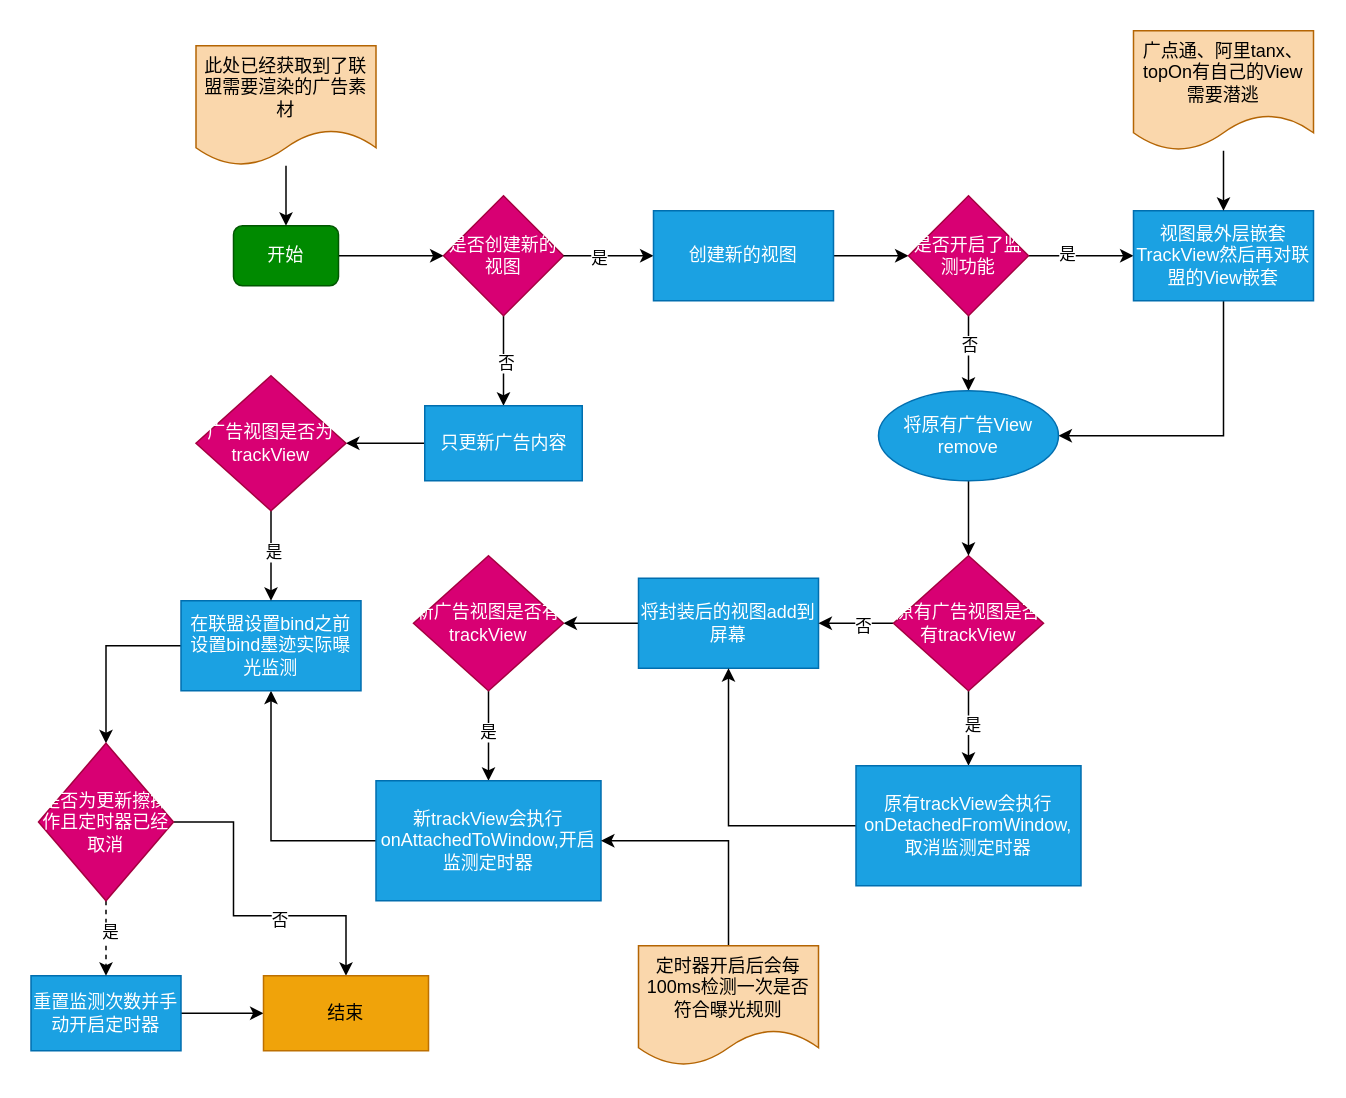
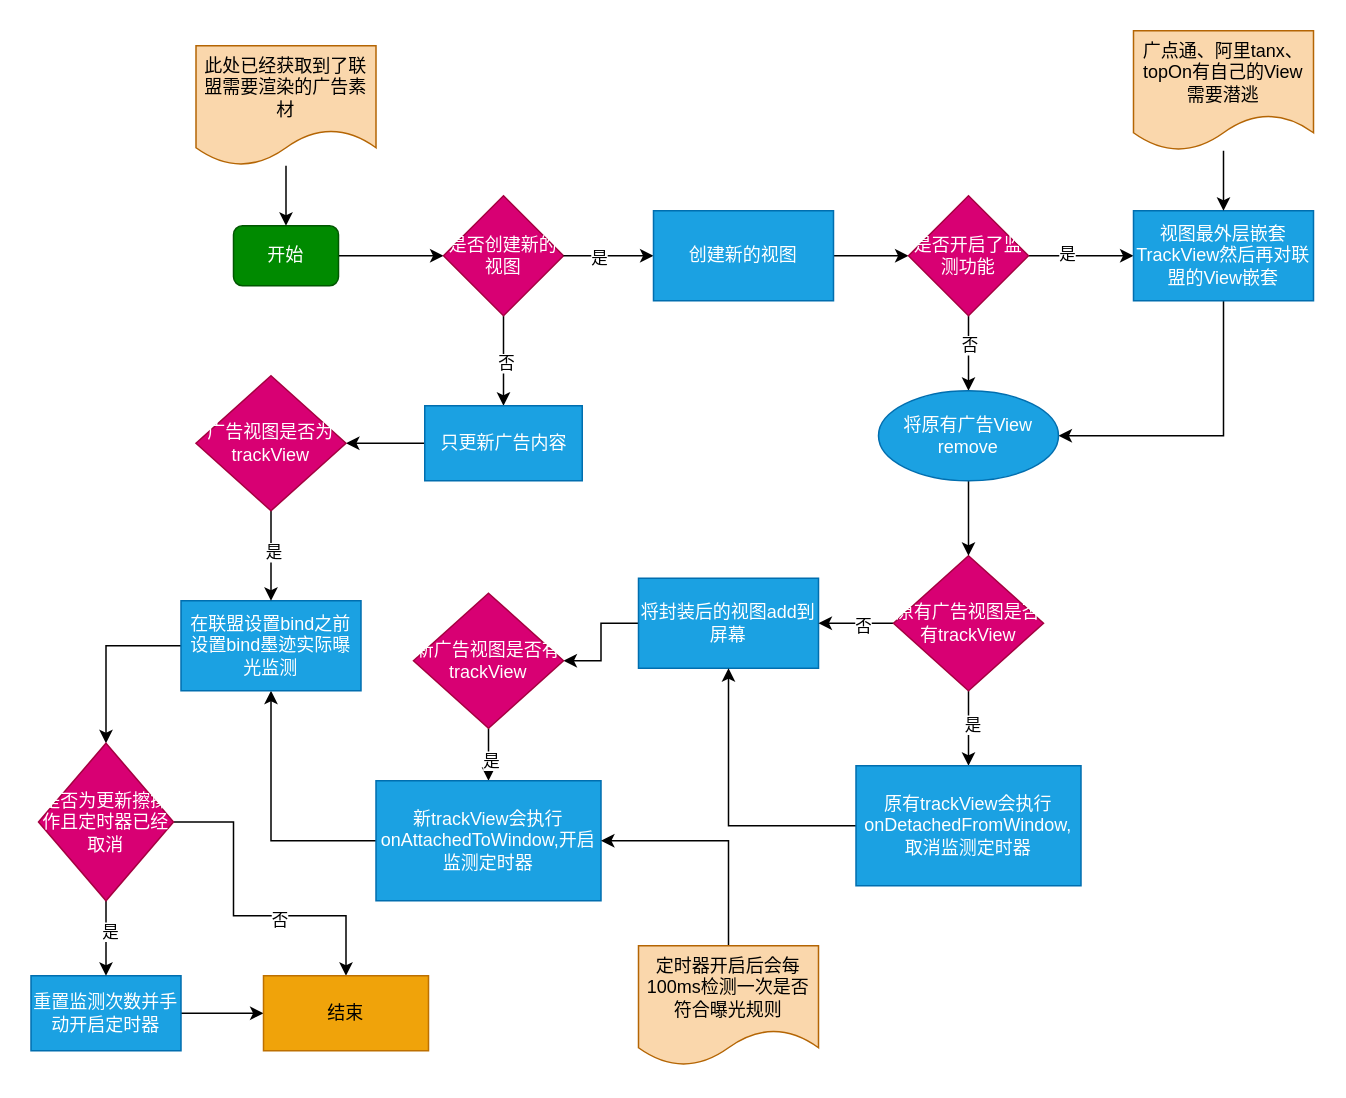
  <mxCell id="0" />
  <mxCell id="1" parent="0" />
  <mxCell id="2" value="" style="edgeStyle=orthogonalEdgeStyle;rounded=0;orthogonalLoop=1;jettySize=auto;html=1;" edge="1" parent="1" source="3" target="9"><mxGeometry relative="1" as="geometry" /></mxCell>
  <mxCell id="3" value="开始" style="rounded=1;whiteSpace=wrap;html=1;fillColor=#008a00;fontColor=#ffffff;strokeColor=#005700;" vertex="1" parent="1"><mxGeometry x="155" y="150" width="70" height="40" as="geometry" /></mxCell>
  <mxCell id="4" value="" style="edgeStyle=orthogonalEdgeStyle;rounded=0;orthogonalLoop=1;jettySize=auto;html=1;" edge="1" parent="1" source="5" target="3"><mxGeometry relative="1" as="geometry" /></mxCell>
  <mxCell id="5" value="此处已经获取到了联盟需要渲染的广告素材" style="shape=document;whiteSpace=wrap;html=1;boundedLbl=1;fillColor=#fad7ac;strokeColor=#b46504;" vertex="1" parent="1"><mxGeometry x="130" y="30" width="120" height="80" as="geometry" /></mxCell>
  <mxCell id="6" value="" style="edgeStyle=orthogonalEdgeStyle;rounded=0;orthogonalLoop=1;jettySize=auto;html=1;" edge="1" parent="1" source="17" target="14"><mxGeometry relative="1" as="geometry" /></mxCell>
  <mxCell id="7" value="" style="edgeStyle=orthogonalEdgeStyle;rounded=0;orthogonalLoop=1;jettySize=auto;html=1;" edge="1" parent="1" source="9" target="41"><mxGeometry relative="1" as="geometry" /></mxCell>
  <mxCell id="8" value="否" style="edgeLabel;html=1;align=center;verticalAlign=middle;resizable=0;points=[];" vertex="1" connectable="0" parent="7"><mxGeometry x="0.033" y="1" relative="1" as="geometry"><mxPoint as="offset" /></mxGeometry></mxCell>
  <mxCell id="9" value="是否创建新的视图" style="rhombus;whiteSpace=wrap;html=1;fillColor=#d80073;fontColor=#ffffff;strokeColor=#A50040;" vertex="1" parent="1"><mxGeometry x="295" y="130" width="80" height="80" as="geometry" /></mxCell>
  <mxCell id="10" value="" style="edgeStyle=orthogonalEdgeStyle;rounded=0;orthogonalLoop=1;jettySize=auto;html=1;" edge="1" parent="1" source="14" target="19"><mxGeometry relative="1" as="geometry" /></mxCell>
  <mxCell id="11" value="是" style="edgeLabel;html=1;align=center;verticalAlign=middle;resizable=0;points=[];" vertex="1" connectable="0" parent="10"><mxGeometry x="-0.3" y="2" relative="1" as="geometry"><mxPoint as="offset" /></mxGeometry></mxCell>
  <mxCell id="12" value="" style="edgeStyle=orthogonalEdgeStyle;rounded=0;orthogonalLoop=1;jettySize=auto;html=1;" edge="1" parent="1" source="14" target="32"><mxGeometry relative="1" as="geometry" /></mxCell>
  <mxCell id="13" value="否" style="edgeLabel;html=1;align=center;verticalAlign=middle;resizable=0;points=[];" vertex="1" connectable="0" parent="12"><mxGeometry x="-0.24" relative="1" as="geometry"><mxPoint as="offset" /></mxGeometry></mxCell>
  <mxCell id="14" value="是否开启了监测功能" style="rhombus;whiteSpace=wrap;html=1;rounded=0;fillColor=#d80073;fontColor=#ffffff;strokeColor=#A50040;" vertex="1" parent="1"><mxGeometry x="605" y="130" width="80" height="80" as="geometry" /></mxCell>
  <mxCell id="15" value="" style="edgeStyle=orthogonalEdgeStyle;rounded=0;orthogonalLoop=1;jettySize=auto;html=1;" edge="1" parent="1" source="9" target="17"><mxGeometry relative="1" as="geometry"><mxPoint x="375" y="170" as="sourcePoint" /><mxPoint x="755" y="160" as="targetPoint" /></mxGeometry></mxCell>
  <mxCell id="16" value="是" style="edgeLabel;html=1;align=center;verticalAlign=middle;resizable=0;points=[];" vertex="1" connectable="0" parent="15"><mxGeometry x="-0.236" y="-1" relative="1" as="geometry"><mxPoint as="offset" /></mxGeometry></mxCell>
  <mxCell id="17" value="创建新的视图" style="whiteSpace=wrap;html=1;rounded=0;fillColor=#1ba1e2;fontColor=#ffffff;strokeColor=#006EAF;" vertex="1" parent="1"><mxGeometry x="435" y="140" width="120" height="60" as="geometry" /></mxCell>
  <mxCell id="18" style="edgeStyle=orthogonalEdgeStyle;rounded=0;orthogonalLoop=1;jettySize=auto;html=1;entryX=1;entryY=0.5;entryDx=0;entryDy=0;" edge="1" parent="1" source="19" target="32"><mxGeometry relative="1" as="geometry"><Array as="points"><mxPoint x="815" y="290" /></Array></mxGeometry></mxCell>
  <mxCell id="19" value="视图最外层嵌套TrackView然后再对联盟的View嵌套" style="whiteSpace=wrap;html=1;rounded=0;fillColor=#1ba1e2;fontColor=#ffffff;strokeColor=#006EAF;" vertex="1" parent="1"><mxGeometry x="755" y="140" width="120" height="60" as="geometry" /></mxCell>
  <mxCell id="20" value="" style="edgeStyle=orthogonalEdgeStyle;rounded=0;orthogonalLoop=1;jettySize=auto;html=1;" edge="1" parent="1" source="21" target="19"><mxGeometry relative="1" as="geometry" /></mxCell>
  <mxCell id="21" value="广点通、阿里tanx、topOn有自己的View需要潜逃" style="shape=document;whiteSpace=wrap;html=1;boundedLbl=1;fillColor=#fad7ac;strokeColor=#b46504;" vertex="1" parent="1"><mxGeometry x="755" y="20" width="120" height="80" as="geometry" /></mxCell>
  <mxCell id="22" value="" style="edgeStyle=orthogonalEdgeStyle;rounded=0;orthogonalLoop=1;jettySize=auto;html=1;" edge="1" parent="1" source="23" target="35"><mxGeometry relative="1" as="geometry" /></mxCell>
  <mxCell id="23" value="将封装后的视图add到屏幕" style="whiteSpace=wrap;html=1;rounded=0;fillColor=#1ba1e2;fontColor=#ffffff;strokeColor=#006EAF;" vertex="1" parent="1"><mxGeometry x="425" y="385" width="120" height="60" as="geometry" /></mxCell>
  <mxCell id="24" value="" style="edgeStyle=orthogonalEdgeStyle;rounded=0;orthogonalLoop=1;jettySize=auto;html=1;" edge="1" parent="1" source="28" target="30"><mxGeometry relative="1" as="geometry" /></mxCell>
  <mxCell id="25" value="是" style="edgeLabel;html=1;align=center;verticalAlign=middle;resizable=0;points=[];" vertex="1" connectable="0" parent="24"><mxGeometry x="-0.14" y="2" relative="1" as="geometry"><mxPoint as="offset" /></mxGeometry></mxCell>
  <mxCell id="26" value="" style="edgeStyle=orthogonalEdgeStyle;rounded=0;orthogonalLoop=1;jettySize=auto;html=1;" edge="1" parent="1" source="28" target="23"><mxGeometry relative="1" as="geometry" /></mxCell>
  <mxCell id="27" value="否" style="edgeLabel;html=1;align=center;verticalAlign=middle;resizable=0;points=[];" vertex="1" connectable="0" parent="26"><mxGeometry x="-0.167" y="1" relative="1" as="geometry"><mxPoint as="offset" /></mxGeometry></mxCell>
  <mxCell id="28" value="原有广告视图是否有trackView" style="rhombus;whiteSpace=wrap;html=1;rounded=0;fillColor=#d80073;fontColor=#ffffff;strokeColor=#A50040;" vertex="1" parent="1"><mxGeometry x="595" y="370" width="100" height="90" as="geometry" /></mxCell>
  <mxCell id="29" style="edgeStyle=orthogonalEdgeStyle;rounded=0;orthogonalLoop=1;jettySize=auto;html=1;entryX=0.5;entryY=1;entryDx=0;entryDy=0;" edge="1" parent="1" source="30" target="23"><mxGeometry relative="1" as="geometry" /></mxCell>
  <mxCell id="30" value="原有trackView会执行onDetachedFromWindow,取消监测定时器" style="whiteSpace=wrap;html=1;rounded=0;fillColor=#1ba1e2;fontColor=#ffffff;strokeColor=#006EAF;" vertex="1" parent="1"><mxGeometry x="570" y="510" width="150" height="80" as="geometry" /></mxCell>
  <mxCell id="31" value="" style="edgeStyle=orthogonalEdgeStyle;rounded=0;orthogonalLoop=1;jettySize=auto;html=1;" edge="1" parent="1" source="32" target="28"><mxGeometry relative="1" as="geometry" /></mxCell>
  <mxCell id="32" value="将原有广告View remove" style="ellipse;whiteSpace=wrap;html=1;fillColor=#1ba1e2;fontColor=#ffffff;strokeColor=#006EAF;" vertex="1" parent="1"><mxGeometry x="585" y="260" width="120" height="60" as="geometry" /></mxCell>
  <mxCell id="33" value="" style="edgeStyle=orthogonalEdgeStyle;rounded=0;orthogonalLoop=1;jettySize=auto;html=1;" edge="1" parent="1" source="35" target="37"><mxGeometry relative="1" as="geometry" /></mxCell>
  <mxCell id="34" value="是" style="edgeLabel;html=1;align=center;verticalAlign=middle;resizable=0;points=[];" vertex="1" connectable="0" parent="33"><mxGeometry x="-0.117" y="-1" relative="1" as="geometry"><mxPoint y="1" as="offset" /></mxGeometry></mxCell>
- <mxCell id="35" value="新广告视图是否有trackView" style="rhombus;whiteSpace=wrap;html=1;rounded=0;fillColor=#d80073;fontColor=#ffffff;strokeColor=#A50040;" vertex="1" parent="1"><mxGeometry x="275" y="370" width="100" height="90" as="geometry" /></mxCell>
+ <mxCell id="35" value="新广告视图是否有trackView" style="rhombus;whiteSpace=wrap;html=1;rounded=0;fillColor=#d80073;fontColor=#ffffff;strokeColor=#A50040;" vertex="1" parent="1"><mxGeometry x="275" y="395" width="100" height="90" as="geometry" /></mxCell>
  <mxCell id="36" value="" style="edgeStyle=orthogonalEdgeStyle;rounded=0;orthogonalLoop=1;jettySize=auto;html=1;" edge="1" parent="1" source="37" target="39"><mxGeometry relative="1" as="geometry" /></mxCell>
  <mxCell id="37" value="新trackView会执行onAttachedToWindow,开启&lt;span style=&quot;background-color: initial;&quot;&gt;监测定时器&lt;/span&gt;" style="whiteSpace=wrap;html=1;rounded=0;fillColor=#1ba1e2;fontColor=#ffffff;strokeColor=#006EAF;" vertex="1" parent="1"><mxGeometry x="250" y="520" width="150" height="80" as="geometry" /></mxCell>
  <mxCell id="38" style="edgeStyle=orthogonalEdgeStyle;rounded=0;orthogonalLoop=1;jettySize=auto;html=1;entryX=0.5;entryY=0;entryDx=0;entryDy=0;" edge="1" parent="1" source="39" target="51"><mxGeometry relative="1" as="geometry"><mxPoint y="520" as="targetPoint" x="95" /></mxGeometry></mxCell>
  <mxCell id="39" value="在联盟设置bind之前设置bind墨迹实际曝光监测" style="whiteSpace=wrap;html=1;rounded=0;fillColor=#1ba1e2;fontColor=#ffffff;strokeColor=#006EAF;" vertex="1" parent="1"><mxGeometry x="120" y="400" width="120" height="60" as="geometry" /></mxCell>
  <mxCell id="40" value="" style="edgeStyle=orthogonalEdgeStyle;rounded=0;orthogonalLoop=1;jettySize=auto;html=1;" edge="1" parent="1" source="41" target="44"><mxGeometry relative="1" as="geometry" /></mxCell>
  <mxCell id="41" value="只更新广告内容" style="whiteSpace=wrap;html=1;rounded=0;fillColor=#1ba1e2;fontColor=#ffffff;strokeColor=#006EAF;" vertex="1" parent="1"><mxGeometry x="282.5" y="270" width="105" height="50" as="geometry" /></mxCell>
  <mxCell id="42" value="" style="edgeStyle=orthogonalEdgeStyle;rounded=0;orthogonalLoop=1;jettySize=auto;html=1;entryX=0.5;entryY=0;entryDx=0;entryDy=0;" edge="1" parent="1" source="44" target="39"><mxGeometry relative="1" as="geometry"><mxPoint x="190" y="390" as="targetPoint" /></mxGeometry></mxCell>
  <mxCell id="43" value="是" style="edgeLabel;html=1;align=center;verticalAlign=middle;resizable=0;points=[];" vertex="1" connectable="0" parent="42"><mxGeometry x="-0.111" y="1" relative="1" as="geometry"><mxPoint as="offset" /></mxGeometry></mxCell>
  <mxCell id="44" value="广告视图是否为trackView" style="rhombus;whiteSpace=wrap;html=1;rounded=0;fillColor=#d80073;fontColor=#ffffff;strokeColor=#A50040;" vertex="1" parent="1"><mxGeometry x="130" y="250" width="100" height="90" as="geometry" /></mxCell>
  <mxCell id="45" value="" style="edgeStyle=orthogonalEdgeStyle;rounded=0;orthogonalLoop=1;jettySize=auto;html=1;" edge="1" parent="1" source="46" target="52"><mxGeometry relative="1" as="geometry" /></mxCell>
  <mxCell id="46" value="重置监测次数并手动开启定时器" style="whiteSpace=wrap;html=1;rounded=0;fillColor=#1ba1e2;fontColor=#ffffff;strokeColor=#006EAF;" vertex="1" parent="1"><mxGeometry x="20" y="650" width="100" height="50" as="geometry" /></mxCell>
- <mxCell id="47" value="" style="edgeStyle=orthogonalEdgeStyle;rounded=0;orthogonalLoop=1;jettySize=auto;html=1;dashed=1;" edge="1" parent="1" source="51" target="46"><mxGeometry relative="1" as="geometry" /></mxCell>
+ <mxCell id="47" value="" style="edgeStyle=orthogonalEdgeStyle;rounded=0;orthogonalLoop=1;jettySize=auto;html=1;" edge="1" parent="1" source="51" target="46"><mxGeometry relative="1" as="geometry" /></mxCell>
  <mxCell id="48" value="是" style="edgeLabel;html=1;align=center;verticalAlign=middle;resizable=0;points=[];" vertex="1" connectable="0" parent="47"><mxGeometry x="-0.22" y="2" relative="1" as="geometry"><mxPoint as="offset" /></mxGeometry></mxCell>
  <mxCell id="49" style="edgeStyle=orthogonalEdgeStyle;rounded=0;orthogonalLoop=1;jettySize=auto;html=1;entryX=0.5;entryY=0;entryDx=0;entryDy=0;" edge="1" parent="1" source="51" target="52"><mxGeometry relative="1" as="geometry"><Array as="points"><mxPoint x="155" y="548" /><mxPoint x="155" y="610" /><mxPoint x="230" y="610" /></Array></mxGeometry></mxCell>
  <mxCell id="50" value="否" style="edgeLabel;html=1;align=center;verticalAlign=middle;resizable=0;points=[];" vertex="1" connectable="0" parent="49"><mxGeometry x="0.223" y="-1" relative="1" as="geometry"><mxPoint y="1" as="offset" /></mxGeometry></mxCell>
  <mxCell id="51" value="是否为更新擦操作且定时器已经取消" style="rhombus;whiteSpace=wrap;html=1;rounded=0;fillColor=#d80073;fontColor=#ffffff;strokeColor=#A50040;" vertex="1" parent="1"><mxGeometry x="25" y="495" width="90" height="105" as="geometry" /></mxCell>
  <mxCell id="52" value="结束" style="whiteSpace=wrap;html=1;fillColor=#f0a30a;fontColor=#000000;strokeColor=#BD7000;" vertex="1" parent="1"><mxGeometry x="175" y="650" width="110" height="50" as="geometry" /></mxCell>
  <mxCell id="53" style="edgeStyle=orthogonalEdgeStyle;rounded=0;orthogonalLoop=1;jettySize=auto;html=1;entryX=1;entryY=0.5;entryDx=0;entryDy=0;" edge="1" parent="1" source="54" target="37"><mxGeometry relative="1" as="geometry"><Array as="points"><mxPoint x="485" y="560" /></Array></mxGeometry></mxCell>
  <mxCell id="54" value="定时器开启后会每100ms检测一次是否符合曝光规则" style="shape=document;whiteSpace=wrap;html=1;boundedLbl=1;fillColor=#fad7ac;strokeColor=#b46504;" vertex="1" parent="1"><mxGeometry x="425" y="630" width="120" height="80" as="geometry" /></mxCell>
